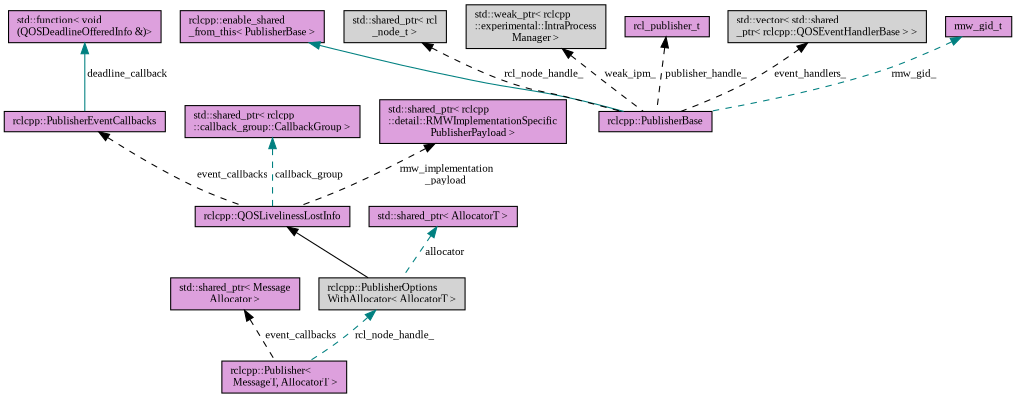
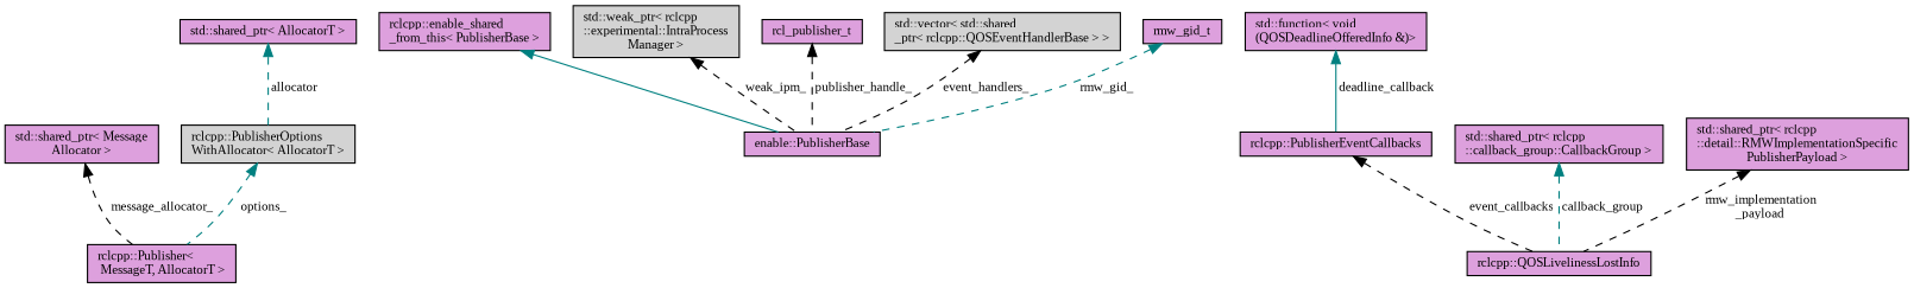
  digraph {
    fontname="Liberation Serif"
    rankdir=TB
    node [color=black fillcolor=plum fontname="Liberation Serif" fontsize=10 shape=record style=filled]
    edge [color=black dir=back fontname="Liberation Serif" fontsize=10 labelfontname=Helvetica labelfontsize=10 style=dashed]
    n1 [fontcolor=black height=0.2 label="rclcpp::Publisher\<\l MessageT, AllocatorT \>" width=0.4]
-   n2 [height=0.2 label="rclcpp::PublisherBase" width=0.4]
+   n2 [height=0.2 label="enable::PublisherBase" width=0.4]
    n3 [height=0.2 label="rclcpp::enable_shared\l_from_this\< PublisherBase \>" width=0.4]
-   n4 [fillcolor=lightgrey height=0.2 label="std::shared_ptr\< rcl\l_node_t \>" width=0.4]
    n5 [fillcolor=lightgrey height=0.2 label="std::weak_ptr\< rclcpp\l::experimental::IntraProcess\lManager \>" width=0.4]
    n6 [height=0.2 label=rcl_publisher_t width=0.4]
    n7 [fillcolor=lightgrey height=0.2 label="std::vector\< std::shared\l_ptr\< rclcpp::QOSEventHandlerBase \> \>" width=0.4]
    n8 [height=0.2 label=rmw_gid_t width=0.4]
    n9 [height=0.2 label="std::shared_ptr\< Message\lAllocator \>" width=0.4]
    n10 [fillcolor=lightgrey height=0.2 label="rclcpp::PublisherOptions\lWithAllocator\< AllocatorT \>" width=0.4]
    n11 [height=0.2 label="rclcpp::QOSLivelinessLostInfo" width=0.4]
    n12 [height=0.2 label="rclcpp::PublisherEventCallbacks" width=0.4]
    n13 [height=0.2 label="std::function\< void\l(QOSDeadlineOfferedInfo &)\>" width=0.4]
    n14 [height=0.2 label="std::shared_ptr\< rclcpp\l::callback_group::CallbackGroup \>" width=0.4]
    n15 [height=0.2 label="std::shared_ptr\< rclcpp\l::detail::RMWImplementationSpecific\lPublisherPayload \>" width=0.4]
    n16 [height=0.2 label="std::shared_ptr\< AllocatorT \>" width=0.4]
    n3 -> n2 [color=teal style=solid]
-   n4 -> n2 [label=" rcl_node_handle_"]
    n5 -> n2 [label=" weak_ipm_"]
    n6 -> n2 [label=" publisher_handle_"]
    n7 -> n2 [label=" event_handlers_"]
    n8 -> n2 [color=teal label=" rmw_gid_"]
-   n9 -> n1 [label=" event_callbacks"]
-   n10 -> n1 [color=teal label=" rcl_node_handle_"]
-   n11 -> n10 [style=solid]
+   n9 -> n1 [label=" message_allocator_"]
+   n10 -> n1 [color=teal label=" options_"]
    n12 -> n11 [label=" event_callbacks"]
    n13 -> n12 [color=teal label=" deadline_callback" style=solid]
    n14 -> n11 [color=teal label=" callback_group"]
    n15 -> n11 [label=" rmw_implementation\l_payload"]
    n16 -> n10 [color=teal label=" allocator"]
  }
